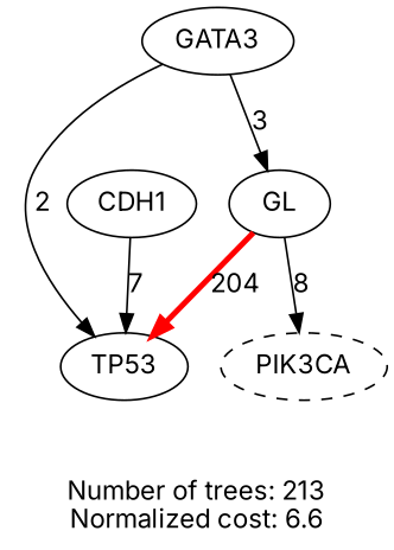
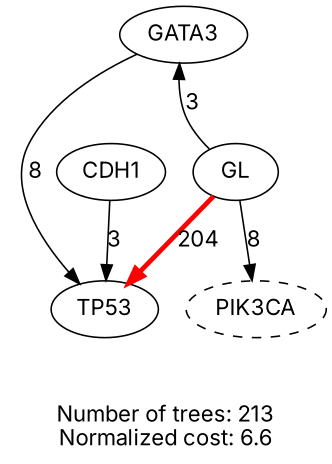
  digraph {
    fontname=Inter
    label="Number of trees: 213\nNormalized cost: 6.6"
    node [fontname=Inter]
    edge [fontname=Inter]
    n1 [label=TP53]
    n2 [label=GATA3]
    n3 [label=CDH1]
    n4 [label=PIK3CA style=dashed]
    n5 [label=GL]
-   n2 -> n1 [label=2]
-   n3 -> n1 [label=7]
+   n2 -> n1 [label=8]
+   n3 -> n1 [label=3]
    n5 -> n1 [color=red label=204 penwidth=3]
-   n2 -> n5 [label=3]
+   n5 -> n2 [label=3]
    n5 -> n4 [label=8]
  }
